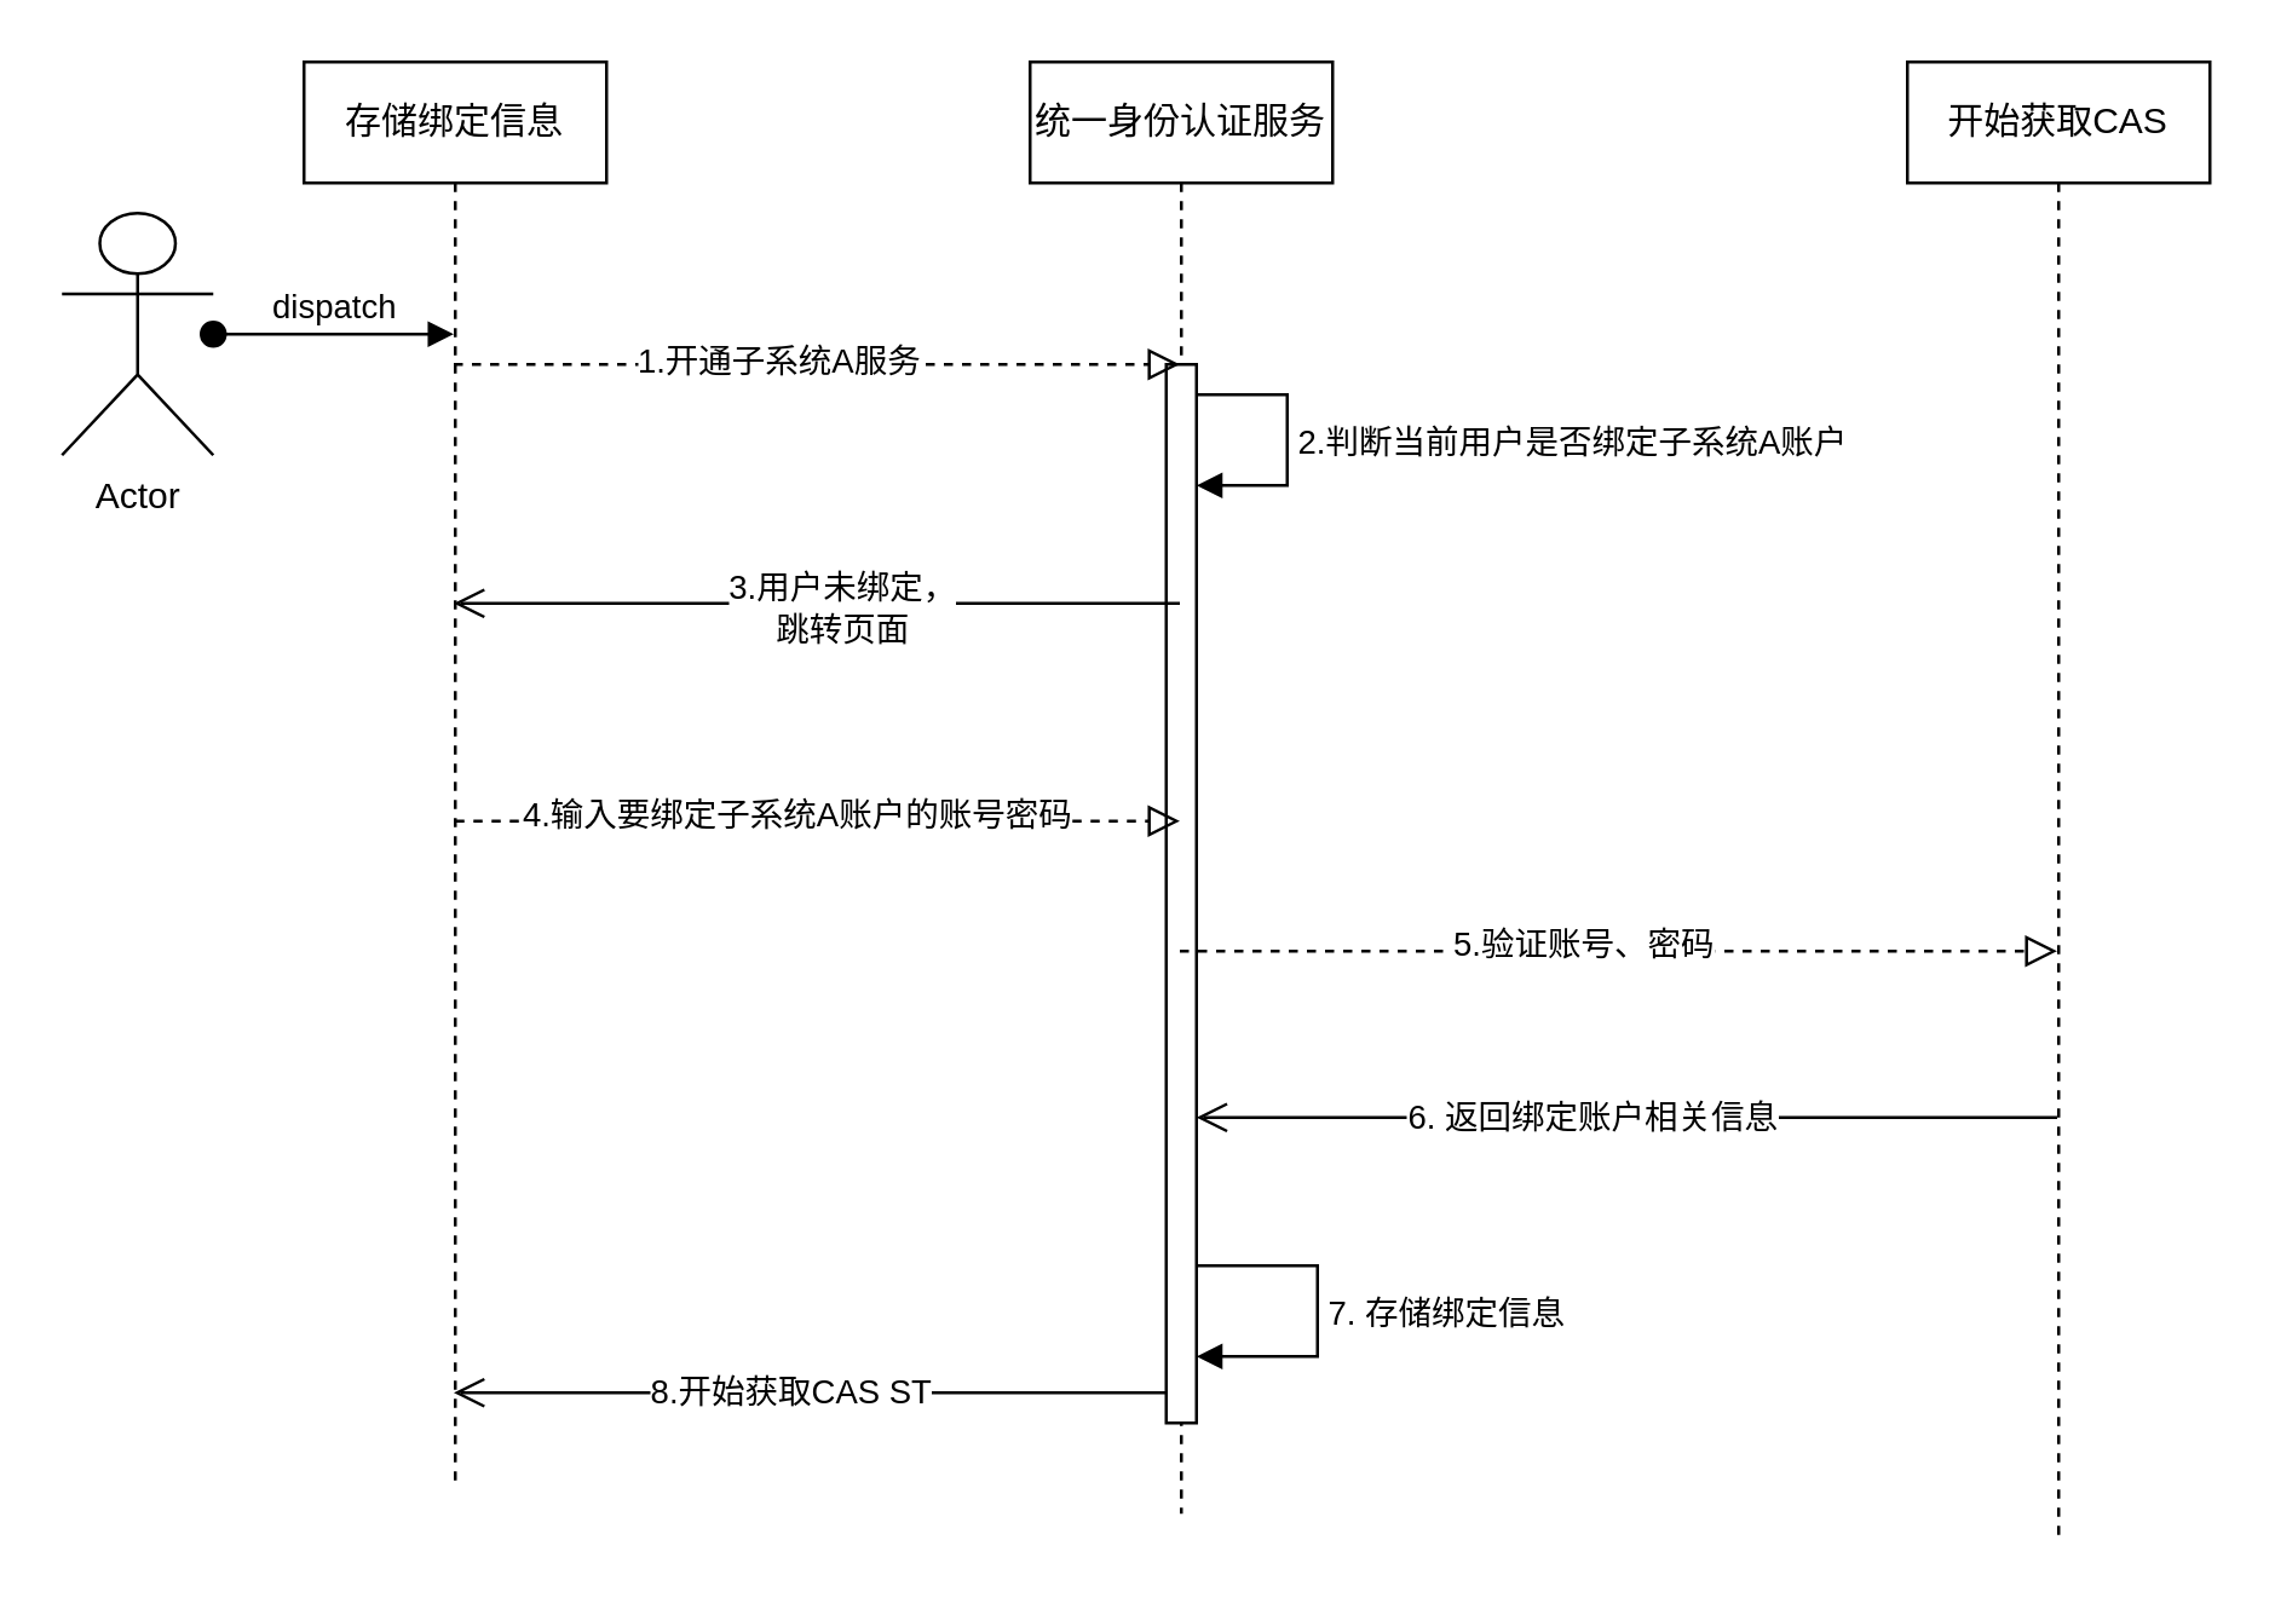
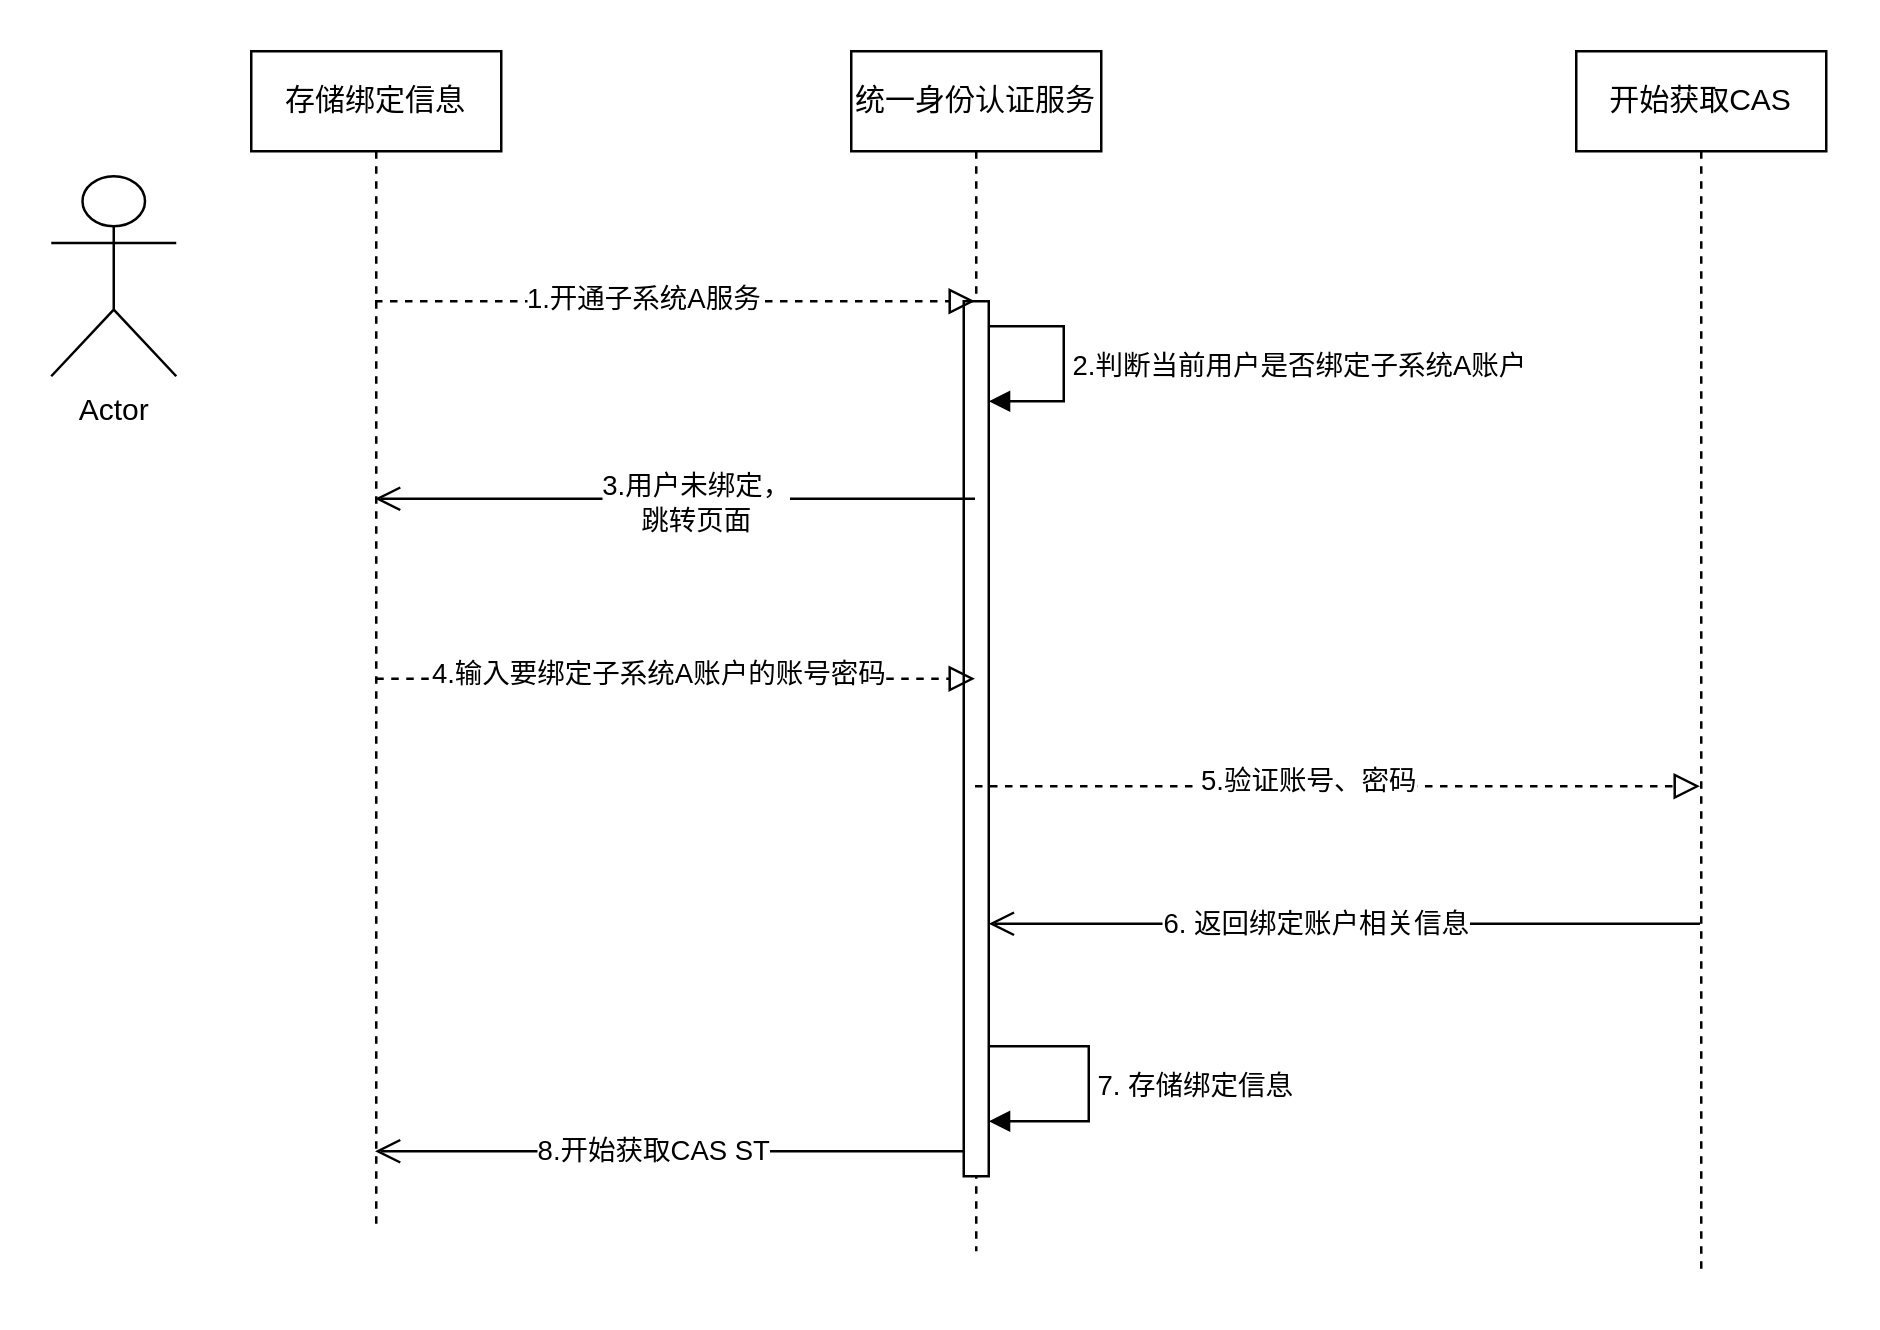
  <mxCell id="0" />
  <mxCell id="1" parent="0" />
  <mxCell id="2" value="Actor" style="shape=umlActor;verticalLabelPosition=bottom;verticalAlign=top;html=1;outlineConnect=0;" vertex="1" parent="1"><mxGeometry x="20" y="70" width="50" height="80" as="geometry" /></mxCell>
  <mxCell id="3" value="统一身份认证服务" style="shape=umlLifeline;perimeter=lifelinePerimeter;whiteSpace=wrap;html=1;container=0;dropTarget=0;collapsible=0;recursiveResize=0;outlineConnect=0;portConstraint=eastwest;newEdgeStyle={&quot;edgeStyle&quot;:&quot;elbowEdgeStyle&quot;,&quot;elbow&quot;:&quot;vertical&quot;,&quot;curved&quot;:0,&quot;rounded&quot;:0};" vertex="1" parent="1"><mxGeometry x="340" y="20" width="100" height="480" as="geometry" /></mxCell>
  <mxCell id="4" value="" style="html=1;points=[];perimeter=orthogonalPerimeter;outlineConnect=0;targetShapes=umlLifeline;portConstraint=eastwest;newEdgeStyle={&quot;edgeStyle&quot;:&quot;elbowEdgeStyle&quot;,&quot;elbow&quot;:&quot;vertical&quot;,&quot;curved&quot;:0,&quot;rounded&quot;:0};" vertex="1" parent="3"><mxGeometry x="45" y="100" width="10" height="350" as="geometry" /></mxCell>
  <mxCell id="5" value="2.判断当前用户是否绑定子系统A账户" style="html=1;align=left;spacingLeft=2;endArrow=block;rounded=0;edgeStyle=orthogonalEdgeStyle;curved=0;rounded=0;" edge="1" target="4" parent="3" source="4"><mxGeometry x="0.012" relative="1" as="geometry"><mxPoint x="55" y="80" as="sourcePoint" /><Array as="points"><mxPoint x="85" y="110" /><mxPoint x="85" y="140" /></Array><mxPoint as="offset" /></mxGeometry></mxCell>
  <mxCell id="6" value="7. 存储绑定信息" style="html=1;align=left;spacingLeft=2;endArrow=block;rounded=0;edgeStyle=orthogonalEdgeStyle;curved=0;rounded=0;" edge="1" parent="3"><mxGeometry x="0.012" relative="1" as="geometry"><mxPoint x="55" y="398" as="sourcePoint" /><Array as="points"><mxPoint x="95" y="398" /><mxPoint x="95" y="428" /></Array><mxPoint x="55" y="428" as="targetPoint" /><mxPoint as="offset" /></mxGeometry></mxCell>
  <mxCell id="7" value="" style="endArrow=block;startArrow=none;endFill=0;startFill=0;endSize=8;html=1;verticalAlign=bottom;dashed=1;labelBackgroundColor=none;rounded=0;" edge="1" parent="1" target="3"><mxGeometry width="160" relative="1" as="geometry"><mxPoint x="149.5" y="120" as="sourcePoint" /><mxPoint x="349.5" y="120" as="targetPoint" /></mxGeometry></mxCell>
  <mxCell id="8" value="1.开通子系统A服务" style="edgeLabel;html=1;align=center;verticalAlign=middle;resizable=0;points=[];" vertex="1" connectable="0" parent="7"><mxGeometry x="-0.11" y="2" relative="1" as="geometry"><mxPoint as="offset" /></mxGeometry></mxCell>
  <mxCell id="9" value="开始获取CAS" style="shape=umlLifeline;perimeter=lifelinePerimeter;whiteSpace=wrap;html=1;container=1;dropTarget=0;collapsible=0;recursiveResize=0;outlineConnect=0;portConstraint=eastwest;newEdgeStyle={&quot;edgeStyle&quot;:&quot;elbowEdgeStyle&quot;,&quot;elbow&quot;:&quot;vertical&quot;,&quot;curved&quot;:0,&quot;rounded&quot;:0};" vertex="1" parent="1"><mxGeometry x="630" y="20" width="100" height="490" as="geometry" /></mxCell>
  <mxCell id="10" value="&lt;div&gt;存储绑定信息&lt;/div&gt;" style="shape=umlLifeline;perimeter=lifelinePerimeter;whiteSpace=wrap;html=1;container=1;dropTarget=0;collapsible=0;recursiveResize=0;outlineConnect=0;portConstraint=eastwest;newEdgeStyle={&quot;edgeStyle&quot;:&quot;elbowEdgeStyle&quot;,&quot;elbow&quot;:&quot;vertical&quot;,&quot;curved&quot;:0,&quot;rounded&quot;:0};" vertex="1" parent="1"><mxGeometry x="100" y="20" width="100" height="470" as="geometry" /></mxCell>
  <mxCell id="11" value="" style="endArrow=block;startArrow=none;endFill=0;startFill=0;endSize=8;html=1;verticalAlign=bottom;dashed=1;labelBackgroundColor=none;rounded=0;" edge="1" parent="1"><mxGeometry width="160" relative="1" as="geometry"><mxPoint x="389.5" y="314" as="sourcePoint" /><mxPoint x="679.5" y="314" as="targetPoint" /></mxGeometry></mxCell>
  <mxCell id="12" value="5.验证账号、密码" style="edgeLabel;html=1;align=center;verticalAlign=middle;resizable=0;points=[];" vertex="1" connectable="0" parent="11"><mxGeometry x="-0.09" y="3" relative="1" as="geometry"><mxPoint x="1" as="offset" /></mxGeometry></mxCell>
- <mxCell id="13" value="dispatch" style="html=1;verticalAlign=bottom;startArrow=oval;endArrow=block;startSize=8;edgeStyle=elbowEdgeStyle;elbow=vertical;curved=0;rounded=0;" parent="1" target="10" edge="1" source="2"><mxGeometry relative="1" as="geometry"><mxPoint x="-15" y="-240" as="sourcePoint" /></mxGeometry></mxCell>
  <mxCell id="14" value="" style="endArrow=open;startArrow=none;endFill=0;startFill=0;endSize=8;html=1;verticalAlign=bottom;labelBackgroundColor=none;strokeWidth=1;rounded=0;" edge="1" parent="1" source="3"><mxGeometry width="160" relative="1" as="geometry"><mxPoint x="369.5" y="199" as="sourcePoint" /><mxPoint x="149.5" y="199" as="targetPoint" /></mxGeometry></mxCell>
  <mxCell id="15" value="3.用户未绑定，&lt;br&gt;跳转页面" style="edgeLabel;html=1;align=center;verticalAlign=middle;resizable=0;points=[];" vertex="1" connectable="0" parent="14"><mxGeometry x="0.241" y="1" relative="1" as="geometry"><mxPoint x="37" as="offset" /></mxGeometry></mxCell>
  <mxCell id="16" value="" style="endArrow=block;startArrow=none;endFill=0;startFill=0;endSize=8;html=1;verticalAlign=bottom;dashed=1;labelBackgroundColor=none;rounded=0;" edge="1" parent="1"><mxGeometry width="160" relative="1" as="geometry"><mxPoint x="150" y="271" as="sourcePoint" /><mxPoint x="389.5" y="271" as="targetPoint" /></mxGeometry></mxCell>
  <mxCell id="17" value="4.输入要绑定子系统A账户的账号密码" style="edgeLabel;html=1;align=center;verticalAlign=middle;resizable=0;points=[];" vertex="1" connectable="0" parent="16"><mxGeometry x="-0.265" y="2" relative="1" as="geometry"><mxPoint x="24" y="-1" as="offset" /></mxGeometry></mxCell>
  <mxCell id="18" value="" style="endArrow=open;startArrow=none;endFill=0;startFill=0;endSize=8;html=1;verticalAlign=bottom;labelBackgroundColor=none;strokeWidth=1;rounded=0;" edge="1" parent="1"><mxGeometry width="160" relative="1" as="geometry"><mxPoint x="679.5" y="369" as="sourcePoint" /><mxPoint x="395" y="369" as="targetPoint" /><Array as="points"><mxPoint x="600" y="369" /></Array></mxGeometry></mxCell>
  <mxCell id="19" value="6. 返回绑定账户相关信息" style="edgeLabel;html=1;align=center;verticalAlign=middle;resizable=0;points=[];" vertex="1" connectable="0" parent="18"><mxGeometry x="0.241" y="4" relative="1" as="geometry"><mxPoint x="23" y="-5" as="offset" /></mxGeometry></mxCell>
  <mxCell id="20" value="" style="endArrow=open;startArrow=none;endFill=0;startFill=0;endSize=8;html=1;verticalAlign=bottom;labelBackgroundColor=none;strokeWidth=1;rounded=0;" edge="1" parent="1"><mxGeometry width="160" relative="1" as="geometry"><mxPoint x="385" y="460" as="sourcePoint" /><mxPoint x="149.5" y="460" as="targetPoint" /></mxGeometry></mxCell>
  <mxCell id="21" value="8.开始获取CAS ST" style="edgeLabel;html=1;align=center;verticalAlign=middle;resizable=0;points=[];" vertex="1" connectable="0" parent="20"><mxGeometry x="0.062" y="-1" relative="1" as="geometry"><mxPoint as="offset" /></mxGeometry></mxCell>
